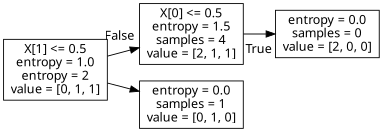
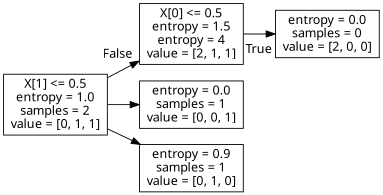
  digraph {
    fontname="Noto Sans"
    rankdir=LR
    node [fontname="Noto Sans" shape=box]
    edge [fontname="Noto Sans"]
-   n1 [label="X[0] <= 0.5\nentropy = 1.5\nsamples = 4\nvalue = [2, 1, 1]"]
+   n1 [label="X[0] <= 0.5\nentropy = 1.5\nentropy = 4\nvalue = [2, 1, 1]"]
    n2 [label="entropy = 0.0\nsamples = 0\nvalue = [2, 0, 0]"]
-   n3 [label="X[1] <= 0.5\nentropy = 1.0\nentropy = 2\nvalue = [0, 1, 1]"]
-   n5 [label="entropy = 0.0\nsamples = 1\nvalue = [0, 1, 0]"]
+   n3 [label="X[1] <= 0.5\nentropy = 1.0\nsamples = 2\nvalue = [0, 1, 1]"]
+   n4 [label="entropy = 0.0\nsamples = 1\nvalue = [0, 0, 1]"]
+   n5 [label="entropy = 0.9\nsamples = 1\nvalue = [0, 1, 0]"]
    n1 -> n2 [headlabel=True labelangle=45 labeldistance=2.5]
    n3 -> n1 [headlabel=False labelangle=-45 labeldistance=2.5]
+   n3 -> n4
    n3 -> n5
  }
